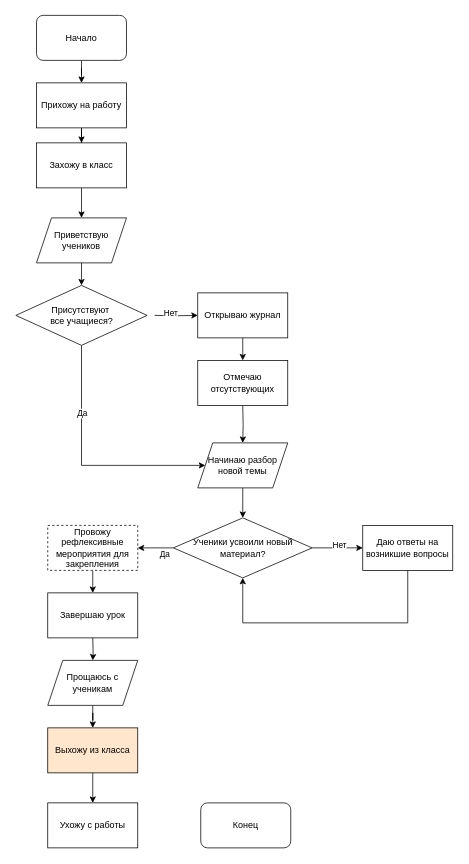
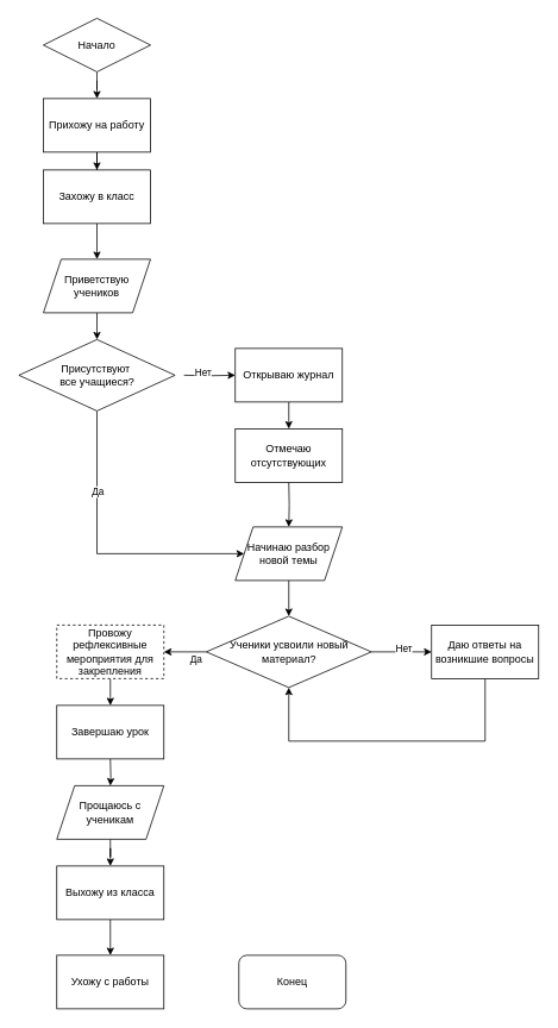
  <mxCell id="0" />
  <mxCell id="1" parent="0" />
  <mxCell id="2" value="" style="edgeStyle=orthogonalEdgeStyle;rounded=0;orthogonalLoop=1;jettySize=auto;html=1;" parent="1" source="3" target="5" edge="1"><mxGeometry relative="1" as="geometry" /></mxCell>
- <mxCell id="3" value="Начало" style="rounded=1;whiteSpace=wrap;html=1;" parent="1" vertex="1"><mxGeometry x="48" y="20" width="120" height="60" as="geometry" /></mxCell>
+ <mxCell id="3" value="Начало" style="rhombus;whiteSpace=wrap;html=1;" parent="1" vertex="1"><mxGeometry x="48" y="20" width="120" height="60" as="geometry" /></mxCell>
  <mxCell id="4" value="" style="edgeStyle=orthogonalEdgeStyle;rounded=0;orthogonalLoop=1;jettySize=auto;html=1;" parent="1" source="5" target="19" edge="1"><mxGeometry relative="1" as="geometry" /></mxCell>
  <mxCell id="5" value="Прихожу на работу" style="rounded=0;whiteSpace=wrap;html=1;" parent="1" vertex="1"><mxGeometry x="48" y="110" width="120" height="60" as="geometry" /></mxCell>
  <mxCell id="6" value="" style="edgeStyle=orthogonalEdgeStyle;rounded=0;orthogonalLoop=1;jettySize=auto;html=1;" parent="1" source="7" edge="1"><mxGeometry relative="1" as="geometry"><mxPoint x="108" y="380" as="targetPoint" /></mxGeometry></mxCell>
  <mxCell id="7" value="Приветствую учеников" style="shape=parallelogram;perimeter=parallelogramPerimeter;whiteSpace=wrap;html=1;fixedSize=1;" parent="1" vertex="1"><mxGeometry x="48" y="290" width="120" height="60" as="geometry" /></mxCell>
  <mxCell id="8" value="" style="edgeStyle=orthogonalEdgeStyle;rounded=0;orthogonalLoop=1;jettySize=auto;html=1;" parent="1" target="14" edge="1"><mxGeometry relative="1" as="geometry"><mxPoint x="205.5" y="420" as="sourcePoint" /></mxGeometry></mxCell>
  <mxCell id="9" value="Нет" style="edgeLabel;html=1;align=center;verticalAlign=middle;resizable=0;points=[];" parent="8" vertex="1" connectable="0"><mxGeometry x="-0.289" y="4" relative="1" as="geometry"><mxPoint as="offset" /></mxGeometry></mxCell>
  <mxCell id="10" style="edgeStyle=orthogonalEdgeStyle;rounded=0;orthogonalLoop=1;jettySize=auto;html=1;exitX=0.5;exitY=1;exitDx=0;exitDy=0;entryX=0;entryY=0.5;entryDx=0;entryDy=0;" parent="1" source="12" target="17" edge="1"><mxGeometry relative="1" as="geometry"><Array as="points"><mxPoint x="108" y="620" /></Array></mxGeometry></mxCell>
  <mxCell id="11" value="Да" style="edgeLabel;html=1;align=center;verticalAlign=middle;resizable=0;points=[];" parent="10" vertex="1" connectable="0"><mxGeometry x="-0.537" y="-2" relative="1" as="geometry"><mxPoint x="2" y="15" as="offset" /></mxGeometry></mxCell>
  <mxCell id="12" value="Присутствуют&amp;nbsp;&lt;div&gt;все учащиеся?&lt;/div&gt;" style="rhombus;whiteSpace=wrap;html=1;" parent="1" vertex="1"><mxGeometry x="20.5" y="380" width="175" height="80" as="geometry" /></mxCell>
  <mxCell id="13" value="" style="edgeStyle=orthogonalEdgeStyle;rounded=0;orthogonalLoop=1;jettySize=auto;html=1;" parent="1" source="14" edge="1"><mxGeometry relative="1" as="geometry"><mxPoint x="323" y="480" as="targetPoint" /></mxGeometry></mxCell>
  <mxCell id="14" value="Открываю журнал" style="rounded=0;whiteSpace=wrap;html=1;" parent="1" vertex="1"><mxGeometry x="263" y="390" width="120" height="60" as="geometry" /></mxCell>
  <mxCell id="15" value="" style="edgeStyle=orthogonalEdgeStyle;rounded=0;orthogonalLoop=1;jettySize=auto;html=1;" parent="1" target="17" edge="1"><mxGeometry relative="1" as="geometry"><mxPoint x="323" y="540" as="sourcePoint" /></mxGeometry></mxCell>
  <mxCell id="16" value="" style="edgeStyle=orthogonalEdgeStyle;rounded=0;orthogonalLoop=1;jettySize=auto;html=1;" parent="1" source="17" target="24" edge="1"><mxGeometry relative="1" as="geometry" /></mxCell>
  <mxCell id="17" value="Начинаю разбор новой темы" style="shape=parallelogram;perimeter=parallelogramPerimeter;whiteSpace=wrap;html=1;fixedSize=1;" parent="1" vertex="1"><mxGeometry x="263" y="590" width="120" height="60" as="geometry" /></mxCell>
  <mxCell id="18" value="" style="edgeStyle=orthogonalEdgeStyle;rounded=0;orthogonalLoop=1;jettySize=auto;html=1;" parent="1" source="19" target="7" edge="1"><mxGeometry relative="1" as="geometry" /></mxCell>
  <mxCell id="19" value="Захожу в класс" style="rounded=0;whiteSpace=wrap;html=1;" parent="1" vertex="1"><mxGeometry x="48" y="190" width="120" height="60" as="geometry" /></mxCell>
  <mxCell id="20" value="" style="edgeStyle=orthogonalEdgeStyle;rounded=0;orthogonalLoop=1;jettySize=auto;html=1;" parent="1" source="24" target="29" edge="1"><mxGeometry relative="1" as="geometry" /></mxCell>
  <mxCell id="21" value="Да" style="edgeLabel;html=1;align=center;verticalAlign=middle;resizable=0;points=[];" parent="20" vertex="1" connectable="0"><mxGeometry x="-0.512" relative="1" as="geometry"><mxPoint y="8" as="offset" /></mxGeometry></mxCell>
  <mxCell id="22" value="" style="edgeStyle=orthogonalEdgeStyle;rounded=0;orthogonalLoop=1;jettySize=auto;html=1;" parent="1" source="24" target="27" edge="1"><mxGeometry relative="1" as="geometry" /></mxCell>
  <mxCell id="23" value="Нет" style="edgeLabel;html=1;align=center;verticalAlign=middle;resizable=0;points=[];" parent="22" vertex="1" connectable="0"><mxGeometry x="0.076" y="4" relative="1" as="geometry"><mxPoint as="offset" /></mxGeometry></mxCell>
  <mxCell id="24" value="Ученики усвоили новый материал?" style="rhombus;whiteSpace=wrap;html=1;" parent="1" vertex="1"><mxGeometry x="230.5" y="690" width="185" height="80" as="geometry" /></mxCell>
  <mxCell id="25" value="Отмечаю отсутствующих" style="rounded=0;whiteSpace=wrap;html=1;" parent="1" vertex="1"><mxGeometry x="263" y="480" width="120" height="60" as="geometry" /></mxCell>
  <mxCell id="26" style="edgeStyle=orthogonalEdgeStyle;rounded=0;orthogonalLoop=1;jettySize=auto;html=1;exitX=0.5;exitY=1;exitDx=0;exitDy=0;entryX=0.5;entryY=1;entryDx=0;entryDy=0;" parent="1" source="27" target="24" edge="1"><mxGeometry relative="1" as="geometry"><mxPoint x="143" y="950" as="targetPoint" /><Array as="points"><mxPoint x="543" y="830" /><mxPoint x="323" y="830" /></Array></mxGeometry></mxCell>
  <mxCell id="27" value="Даю ответы на возникшие вопросы" style="rounded=0;whiteSpace=wrap;html=1;" parent="1" vertex="1"><mxGeometry x="483" y="700" width="120" height="60" as="geometry" /></mxCell>
  <mxCell id="28" value="" style="edgeStyle=orthogonalEdgeStyle;rounded=0;orthogonalLoop=1;jettySize=auto;html=1;" parent="1" source="29" edge="1"><mxGeometry relative="1" as="geometry"><mxPoint x="123" y="790" as="targetPoint" /></mxGeometry></mxCell>
  <mxCell id="29" value="Провожу рефлексивные мероприятия для закрепления" style="rounded=0;whiteSpace=wrap;html=1;dashed=1;" parent="1" vertex="1"><mxGeometry x="63" y="700" width="120" height="60" as="geometry" /></mxCell>
  <mxCell id="30" value="" style="edgeStyle=orthogonalEdgeStyle;rounded=0;orthogonalLoop=1;jettySize=auto;html=1;" parent="1" target="32" edge="1"><mxGeometry relative="1" as="geometry"><mxPoint x="123" y="850" as="sourcePoint" /></mxGeometry></mxCell>
  <mxCell id="31" value="" style="edgeStyle=orthogonalEdgeStyle;rounded=0;orthogonalLoop=1;jettySize=auto;html=1;" parent="1" source="32" target="34" edge="1"><mxGeometry relative="1" as="geometry" /></mxCell>
  <mxCell id="32" value="Прощаюсь с ученикам" style="shape=parallelogram;perimeter=parallelogramPerimeter;whiteSpace=wrap;html=1;fixedSize=1;" parent="1" vertex="1"><mxGeometry x="63" y="880" width="120" height="60" as="geometry" /></mxCell>
  <mxCell id="33" value="" style="edgeStyle=orthogonalEdgeStyle;rounded=0;orthogonalLoop=1;jettySize=auto;html=1;" parent="1" source="34" target="35" edge="1"><mxGeometry relative="1" as="geometry" /></mxCell>
- <mxCell id="34" value="Выхожу из класса" style="rounded=0;whiteSpace=wrap;html=1;fillColor=#ffe6cc;" parent="1" vertex="1"><mxGeometry x="63" y="970" width="120" height="60" as="geometry" /></mxCell>
+ <mxCell id="34" value="Выхожу из класса" style="rounded=0;whiteSpace=wrap;html=1;" parent="1" vertex="1"><mxGeometry x="63" y="970" width="120" height="60" as="geometry" /></mxCell>
  <mxCell id="35" value="Ухожу с работы" style="rounded=0;whiteSpace=wrap;html=1;" parent="1" vertex="1"><mxGeometry x="63" y="1070" width="120" height="60" as="geometry" /></mxCell>
  <mxCell id="36" value="Конец" style="rounded=1;whiteSpace=wrap;html=1;" parent="1" vertex="1"><mxGeometry x="267" y="1070" width="120" height="60" as="geometry" /></mxCell>
  <mxCell id="37" value="Завершаю урок" style="rounded=0;whiteSpace=wrap;html=1;" vertex="1" parent="1"><mxGeometry x="63" y="790" width="120" height="60" as="geometry" /></mxCell>
